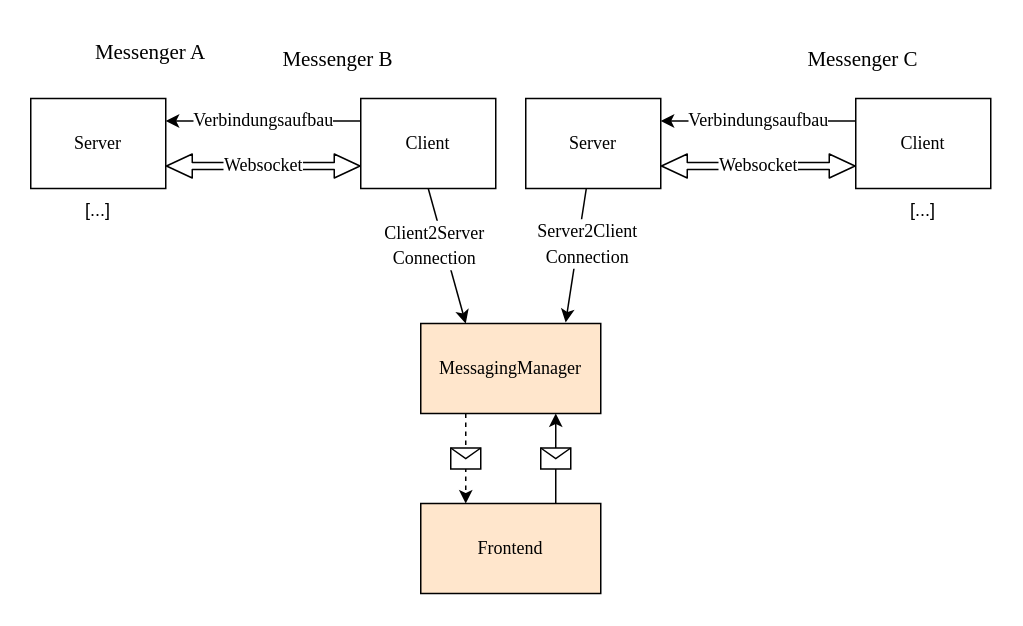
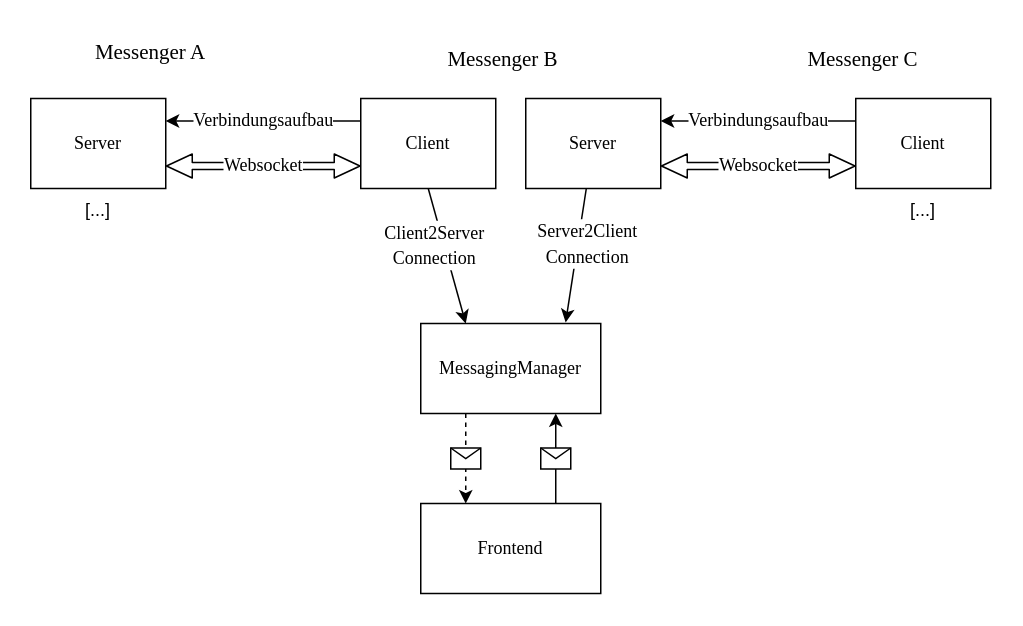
  <mxCell id="0" />
  <mxCell id="1" parent="0" />
- <mxCell id="2" value="Messenger B" style="text;html=1;strokeColor=none;fillColor=none;align=center;verticalAlign=middle;whiteSpace=wrap;rounded=0;fontFamily=Tahoma;fontSize=14;" parent="1" vertex="1"><mxGeometry x="170" y="25" width="110" height="30" as="geometry" /></mxCell>
+ <mxCell id="2" value="Messenger B" style="text;html=1;strokeColor=none;fillColor=none;align=center;verticalAlign=middle;whiteSpace=wrap;rounded=0;fontFamily=Tahoma;fontSize=14;" parent="1" vertex="1"><mxGeometry x="280" y="25" width="110" height="30" as="geometry" /></mxCell>
  <mxCell id="3" value="Messenger C" style="text;html=1;strokeColor=none;fillColor=none;align=center;verticalAlign=middle;whiteSpace=wrap;rounded=0;fontFamily=Tahoma;fontSize=14;" parent="1" vertex="1"><mxGeometry x="520" y="25" width="110" height="30" as="geometry" /></mxCell>
  <mxCell id="4" value="&lt;font style=&quot;font-size: 12px;&quot;&gt;Client&lt;/font&gt;" style="rounded=0;whiteSpace=wrap;html=1;fontFamily=Tahoma;fontSize=14;" parent="1" vertex="1"><mxGeometry x="240" y="65" width="90" height="60" as="geometry" /></mxCell>
  <mxCell id="5" value="&lt;font style=&quot;font-size: 12px;&quot;&gt;Server2Client&lt;br&gt;Connection&lt;br&gt;&lt;/font&gt;" style="edgeStyle=none;html=1;fontFamily=Tahoma;fontSize=14;entryX=0.805;entryY=-0.012;entryDx=0;entryDy=0;entryPerimeter=0;" parent="1" source="6" target="7" edge="1"><mxGeometry x="-0.171" y="6" relative="1" as="geometry"><mxPoint x="372" y="214" as="targetPoint" /><mxPoint as="offset" /></mxGeometry></mxCell>
  <mxCell id="6" value="&lt;font style=&quot;font-size: 12px;&quot;&gt;Server&lt;/font&gt;" style="rounded=0;whiteSpace=wrap;html=1;fontFamily=Tahoma;fontSize=14;" parent="1" vertex="1"><mxGeometry x="350" y="65" width="90" height="60" as="geometry" /></mxCell>
- <mxCell id="7" value="&lt;font style=&quot;font-size: 12px;&quot;&gt;MessagingManager&lt;/font&gt;" style="rounded=0;whiteSpace=wrap;html=1;fontFamily=Tahoma;fontSize=14;fillColor=#ffe6cc;" parent="1" vertex="1"><mxGeometry x="280" y="215" width="120" height="60" as="geometry" /></mxCell>
+ <mxCell id="7" value="&lt;font style=&quot;font-size: 12px;&quot;&gt;MessagingManager&lt;/font&gt;" style="rounded=0;whiteSpace=wrap;html=1;fontFamily=Tahoma;fontSize=14;" parent="1" vertex="1"><mxGeometry x="280" y="215" width="120" height="60" as="geometry" /></mxCell>
  <mxCell id="8" value="&lt;font style=&quot;font-size: 12px;&quot;&gt;Client&lt;/font&gt;" style="rounded=0;whiteSpace=wrap;html=1;fontFamily=Tahoma;fontSize=14;" parent="1" vertex="1"><mxGeometry x="570" y="65" width="90" height="60" as="geometry" /></mxCell>
  <mxCell id="9" value="&lt;font style=&quot;font-size: 12px;&quot;&gt;Client2Server&lt;br&gt;Connection&lt;br&gt;&lt;/font&gt;" style="endArrow=classic;html=1;fontFamily=Tahoma;fontSize=14;exitX=0.5;exitY=1;exitDx=0;exitDy=0;entryX=0.25;entryY=0;entryDx=0;entryDy=0;" parent="1" target="7" edge="1"><mxGeometry x="-0.179" y="-6" width="50" height="50" relative="1" as="geometry"><mxPoint x="285" y="125" as="sourcePoint" /><mxPoint x="335" y="215" as="targetPoint" /><mxPoint as="offset" /></mxGeometry></mxCell>
  <mxCell id="10" value="Verbindungsaufbau" style="endArrow=classic;html=1;fontFamily=Tahoma;fontSize=12;entryX=1;entryY=0.25;entryDx=0;entryDy=0;" parent="1" target="6" edge="1"><mxGeometry width="50" height="50" relative="1" as="geometry"><mxPoint x="570" y="80" as="sourcePoint" /><mxPoint x="530" y="85" as="targetPoint" /></mxGeometry></mxCell>
  <mxCell id="11" value="Websocket" style="shape=flexArrow;endArrow=classic;startArrow=classic;html=1;fontFamily=Tahoma;fontSize=12;exitX=1;exitY=0.75;exitDx=0;exitDy=0;entryX=0;entryY=0.75;entryDx=0;entryDy=0;startWidth=10.293;endWidth=10.293;startSize=5.389;endSize=5.389;width=4.722;" parent="1" source="6" target="8" edge="1"><mxGeometry width="100" height="100" relative="1" as="geometry"><mxPoint x="450" y="225" as="sourcePoint" /><mxPoint x="550" y="125" as="targetPoint" /></mxGeometry></mxCell>
  <mxCell id="12" value="Messenger A" style="text;html=1;strokeColor=none;fillColor=none;align=center;verticalAlign=middle;whiteSpace=wrap;rounded=0;fontFamily=Tahoma;fontSize=14;" parent="1" vertex="1"><mxGeometry x="45" y="20" width="110" height="30" as="geometry" /></mxCell>
  <mxCell id="13" value="&lt;font style=&quot;font-size: 12px;&quot;&gt;Server&lt;/font&gt;" style="rounded=0;whiteSpace=wrap;html=1;fontFamily=Tahoma;fontSize=14;" parent="1" vertex="1"><mxGeometry x="20" y="65" width="90" height="60" as="geometry" /></mxCell>
  <mxCell id="14" value="Verbindungsaufbau" style="endArrow=classic;html=1;fontFamily=Tahoma;fontSize=12;entryX=1;entryY=0.25;entryDx=0;entryDy=0;exitX=0;exitY=0.25;exitDx=0;exitDy=0;" parent="1" source="4" target="13" edge="1"><mxGeometry width="50" height="50" relative="1" as="geometry"><mxPoint x="-40" y="80" as="sourcePoint" /><mxPoint x="90" y="80" as="targetPoint" /><mxPoint as="offset" /></mxGeometry></mxCell>
  <mxCell id="15" value="Websocket" style="shape=flexArrow;endArrow=classic;startArrow=classic;html=1;fontFamily=Tahoma;fontSize=12;exitX=0;exitY=0.75;exitDx=0;exitDy=0;entryX=1;entryY=0.75;entryDx=0;entryDy=0;startWidth=10.293;endWidth=10.293;startSize=5.389;endSize=5.389;width=4.722;" parent="1" source="4" target="13" edge="1"><mxGeometry width="100" height="100" relative="1" as="geometry"><mxPoint x="-40" y="110" as="sourcePoint" /><mxPoint x="70" y="125" as="targetPoint" /></mxGeometry></mxCell>
- <mxCell id="16" value="Frontend" style="rounded=0;whiteSpace=wrap;html=1;fontFamily=Tahoma;fontSize=12;fillColor=#ffe6cc;" parent="1" vertex="1"><mxGeometry x="280" y="335" width="120" height="60" as="geometry" /></mxCell>
+ <mxCell id="16" value="Frontend" style="rounded=0;whiteSpace=wrap;html=1;fontFamily=Tahoma;fontSize=12;" parent="1" vertex="1"><mxGeometry x="280" y="335" width="120" height="60" as="geometry" /></mxCell>
  <mxCell id="17" value="" style="endArrow=classic;html=1;fontFamily=Tahoma;fontSize=12;exitX=0.25;exitY=1;exitDx=0;exitDy=0;entryX=0.25;entryY=0;entryDx=0;entryDy=0;dashed=1;" parent="1" source="7" target="16" edge="1"><mxGeometry relative="1" as="geometry"><mxPoint x="320" y="305" as="sourcePoint" /><mxPoint x="420" y="305" as="targetPoint" /></mxGeometry></mxCell>
  <mxCell id="18" value="" style="shape=message;html=1;outlineConnect=0;fontFamily=Tahoma;fontSize=12;" parent="17" vertex="1"><mxGeometry width="20" height="14" relative="1" as="geometry"><mxPoint x="-10" y="-7" as="offset" /></mxGeometry></mxCell>
  <mxCell id="19" value="" style="endArrow=classic;html=1;fontFamily=Tahoma;fontSize=12;exitX=0.25;exitY=1;exitDx=0;exitDy=0;entryX=0.25;entryY=0;entryDx=0;entryDy=0;" parent="1" edge="1"><mxGeometry relative="1" as="geometry"><mxPoint x="370" y="335" as="sourcePoint" /><mxPoint x="370" y="275" as="targetPoint" /></mxGeometry></mxCell>
  <mxCell id="20" value="" style="shape=message;html=1;outlineConnect=0;fontFamily=Tahoma;fontSize=12;" parent="19" vertex="1"><mxGeometry width="20" height="14" relative="1" as="geometry"><mxPoint x="-10" y="-7" as="offset" /></mxGeometry></mxCell>
  <mxCell id="21" value="[...]" style="text;html=1;strokeColor=none;fillColor=none;align=center;verticalAlign=middle;whiteSpace=wrap;rounded=0;" vertex="1" parent="1"><mxGeometry x="35" y="125" width="60" height="30" as="geometry" /></mxCell>
  <mxCell id="22" value="[...]" style="text;html=1;strokeColor=none;fillColor=none;align=center;verticalAlign=middle;whiteSpace=wrap;rounded=0;" vertex="1" parent="1"><mxGeometry x="585" y="125" width="60" height="30" as="geometry" /></mxCell>
